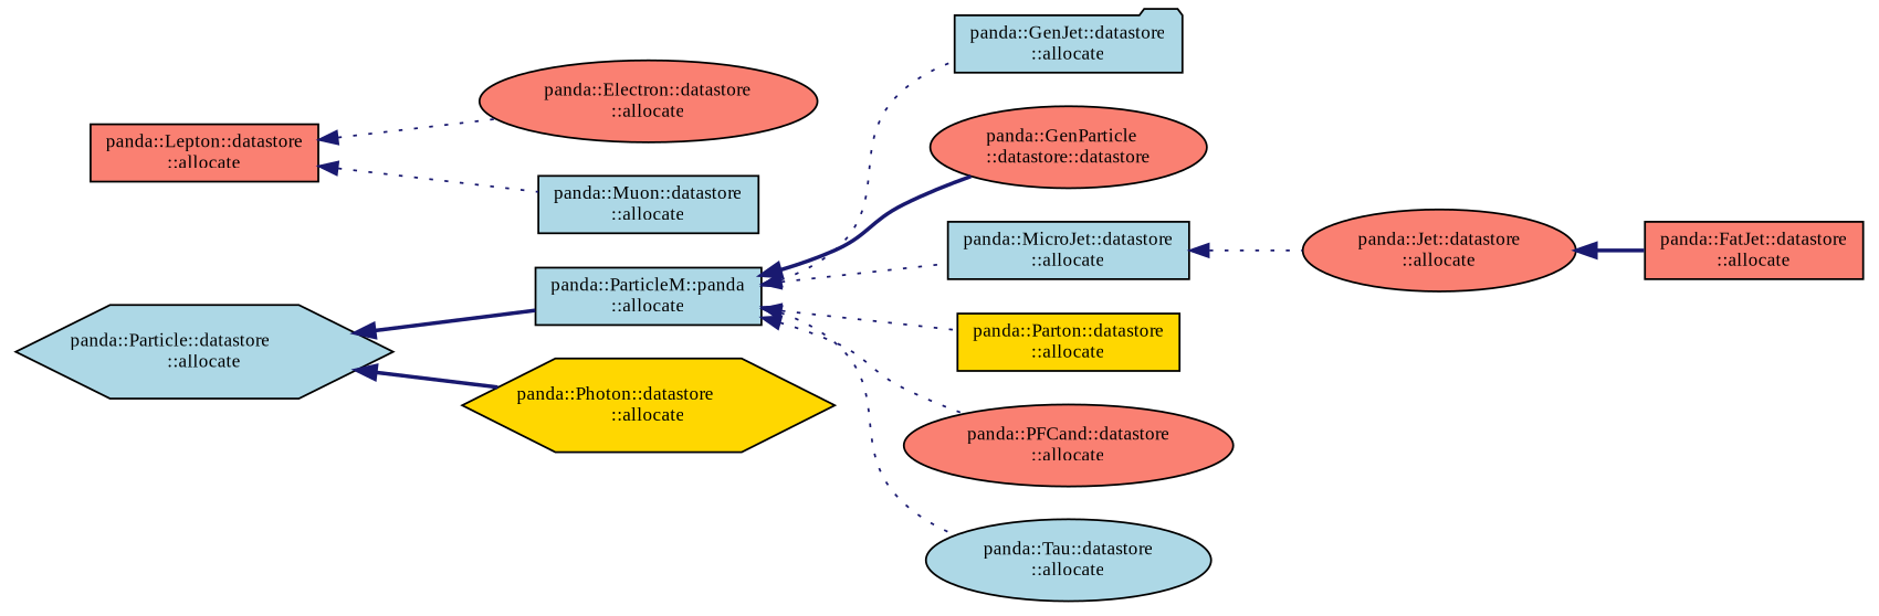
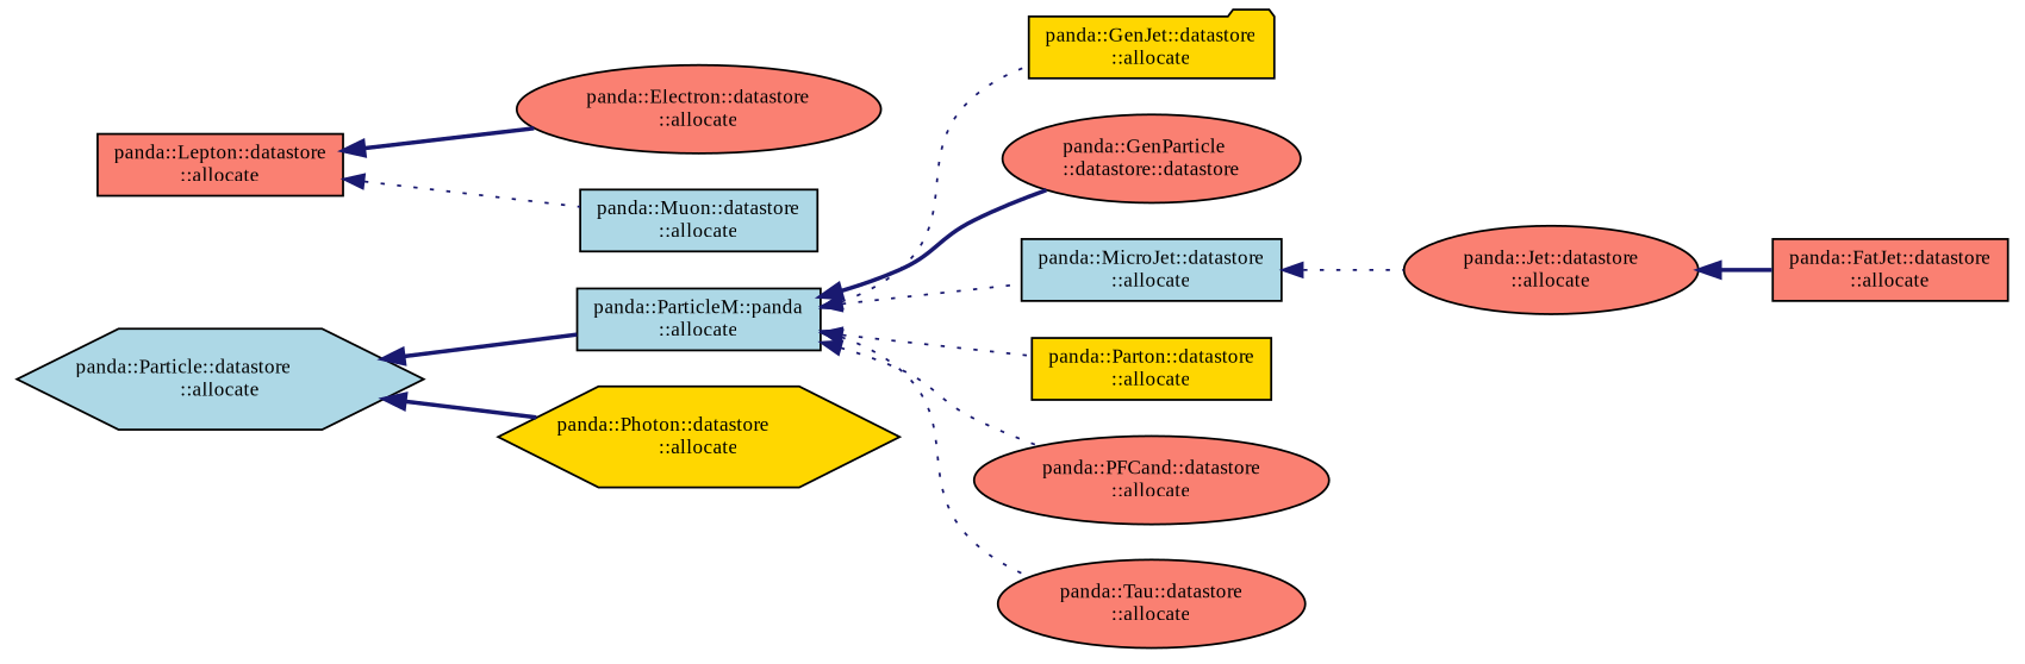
  digraph {
    fontname="Liberation Serif"
    rankdir=LR
    node [color=black fillcolor=salmon fontname="Liberation Serif" fontsize=10 shape=box style=filled]
    edge [color=midnightblue dir=back fontname="Liberation Serif" fontsize=10 labelfontname=Helvetica labelfontsize=10 style=dotted]
    n1 [fillcolor=lightblue fontcolor=black height=0.2 label="panda::Particle::datastore\l::allocate" shape=hexagon width=0.4]
    n2 [fillcolor=lightblue height=0.2 label="panda::ParticleM::panda\l::allocate" width=0.4]
    n3 [fillcolor=gold height=0.2 label="panda::Photon::datastore\l::allocate" shape=hexagon width=0.4]
    n4 [height=0.2 label="panda::Lepton::datastore\l::allocate" width=0.4]
    n5 [height=0.2 label="panda::Electron::datastore\l::allocate" shape=ellipse width=0.4]
    n6 [fillcolor=lightblue height=0.2 label="panda::Muon::datastore\l::allocate" width=0.4]
-   n7 [fillcolor=lightblue height=0.2 label="panda::GenJet::datastore\l::allocate" shape=folder width=0.4]
+   n7 [fillcolor=gold height=0.2 label="panda::GenJet::datastore\l::allocate" shape=folder width=0.4]
    n8 [height=0.2 label="panda::GenParticle\l::datastore::datastore" shape=ellipse width=0.4]
    n9 [fillcolor=lightblue height=0.2 label="panda::MicroJet::datastore\l::allocate" width=0.4]
    n10 [fillcolor=gold height=0.2 label="panda::Parton::datastore\l::allocate" width=0.4]
    n11 [height=0.2 label="panda::PFCand::datastore\l::allocate" shape=ellipse width=0.4]
-   n12 [fillcolor=lightblue height=0.2 label="panda::Tau::datastore\l::allocate" shape=ellipse width=0.4]
+   n12 [height=0.2 label="panda::Tau::datastore\l::allocate" shape=ellipse width=0.4]
    n13 [height=0.2 label="panda::Jet::datastore\l::allocate" shape=ellipse width=0.4]
    n14 [height=0.2 label="panda::FatJet::datastore\l::allocate" width=0.4]
    n1 -> n2 [style=bold]
    n1 -> n3 [style=bold]
    n2 -> n7
    n2 -> n8 [style=bold]
    n2 -> n9
    n2 -> n10
    n2 -> n11
    n2 -> n12
-   n4 -> n5
+   n4 -> n5 [style=bold]
    n4 -> n6
    n9 -> n13
    n13 -> n14 [style=bold]
  }
